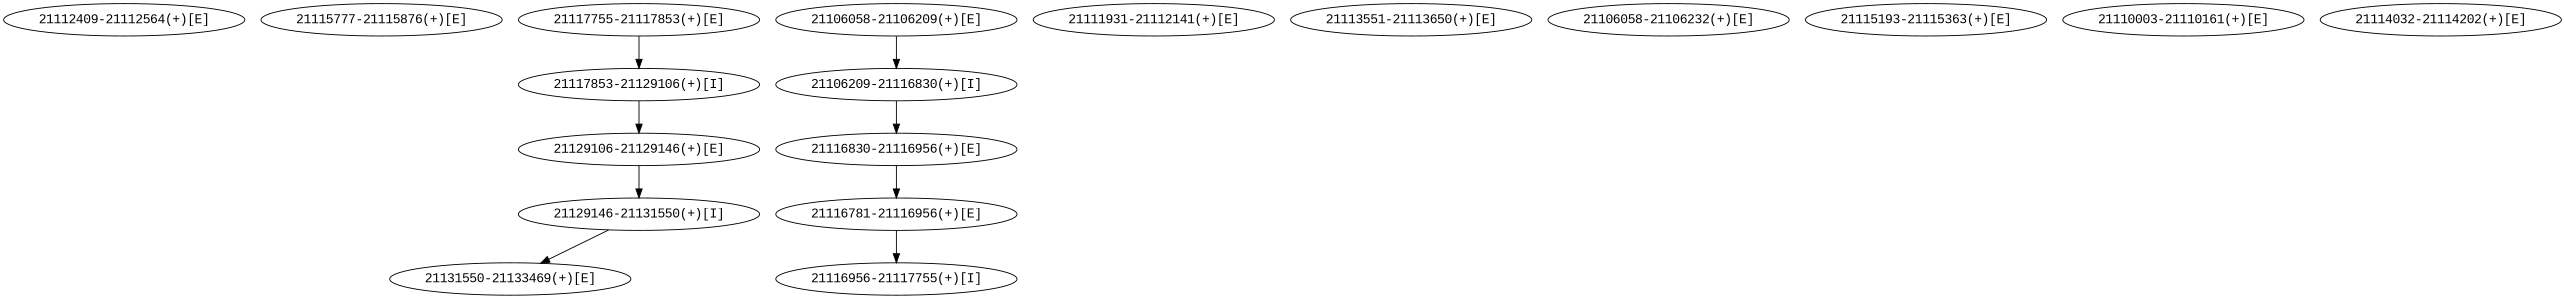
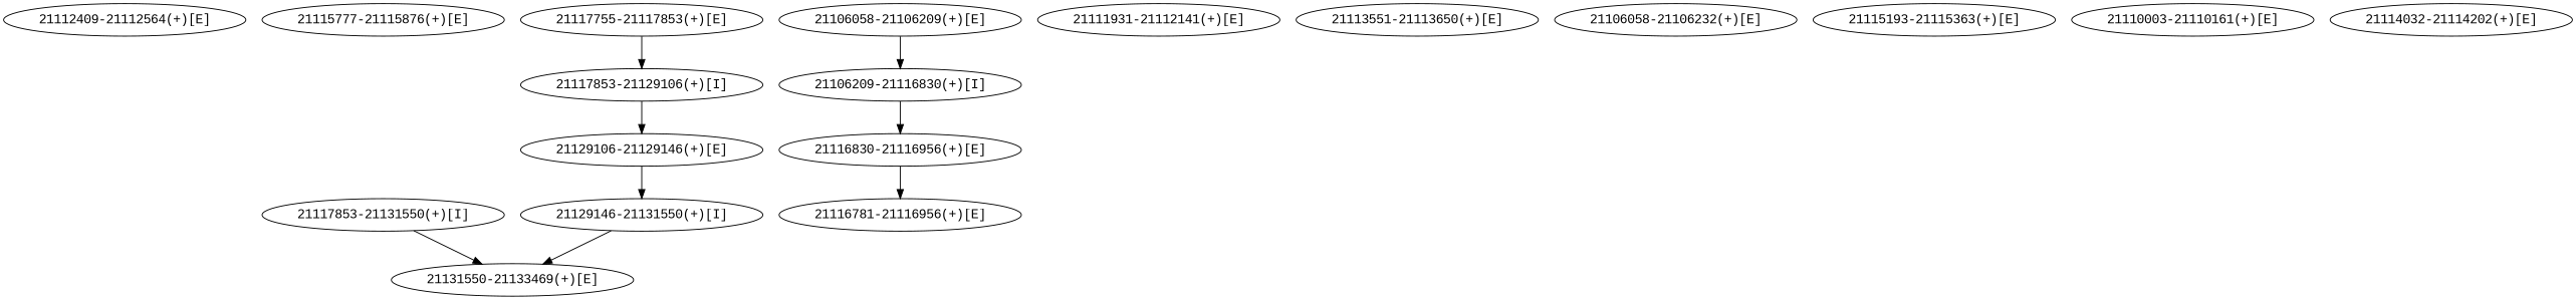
  strict digraph {
    fontname="Liberation Mono"
    node [fontname="Liberation Mono" ids="VCAP_SHSCRAMBLE.715487.1"]
    edge [fontname="Liberation Mono"]
    "21112409-21112564(+)[E]" [ids="LNCAP_SHEZH2.272797.1.1"]
    "21115777-21115876(+)[E]" [ids="LNCAP_SHEZH2.272805.1.1"]
+   "21117853-21131550(+)[I]" [ids="LNCAP_SHEZH2.272839.1,LNCAP_SHSCRAMBLE.711479.1,VCAP_SHEZH2.690427.1"]
    "21131550-21133469(+)[E]" [ids="LNCAP_SHEZH2.272839.1.3,LNCAP_SHSCRAMBLE.711479.1.3,VCAP_SHEZH2.690427.1.2,VCAP_SHSCRAMBLE.715487.1.3"]
    "21129106-21129146(+)[E]" [ids="VCAP_SHSCRAMBLE.715487.1.2"]
    "21117853-21129106(+)[I]"
    "21129146-21131550(+)[I]"
    "21106058-21106209(+)[E]" [ids="LNCAP_SHSCRAMBLE.711477.1.1,LNCAP_SHSCRAMBLE.711477.2.1,VCAP_SHSCRAMBLE.715467.1.1"]
    "21106209-21116830(+)[I]" [ids="LNCAP_SHSCRAMBLE.711477.2"]
    "21116830-21116956(+)[E]" [ids="LNCAP_SHSCRAMBLE.711477.2.2,LNCAP_SHSCRAMBLE.711479.1.1,VCAP_SHSCRAMBLE.715471.1.1"]
    "21111931-21112141(+)[E]" [ids="LNCAP_SHEZH2.272795.1.1"]
    "21116781-21116956(+)[E]" [ids="LNCAP_SHEZH2.272839.1.1,LNCAP_SHSCRAMBLE.711479.1.1,VCAP_SHSCRAMBLE.715471.1.1"]
-   "21116956-21117755(+)[I]" [ids="LNCAP_SHEZH2.272839.1,LNCAP_SHSCRAMBLE.711479.1"]
    "21113551-21113650(+)[E]" [ids="LNCAP_SHEZH2.272799.1.1"]
    "21106058-21106232(+)[E]" [ids="LNCAP_SHEZH2.272789.1.1,LNCAP_SHSCRAMBLE.711477.1.1,VCAP_SHSCRAMBLE.715467.1.1"]
    "21115193-21115363(+)[E]" [ids="LNCAP_SHEZH2.272803.1.1"]
    "21117755-21117853(+)[E]" [ids="LNCAP_SHEZH2.272839.1.2,LNCAP_SHSCRAMBLE.711479.1.2,VCAP_SHEZH2.690427.1.1,VCAP_SHSCRAMBLE.715487.1.1"]
    "21110003-21110161(+)[E]" [ids="LNCAP_SHEZH2.272791.1.1"]
    "21114032-21114202(+)[E]" [ids="LNCAP_SHEZH2.272801.1.1"]
+   "21117853-21131550(+)[I]" -> "21131550-21133469(+)[E]"
    "21129106-21129146(+)[E]" -> "21129146-21131550(+)[I]"
    "21117853-21129106(+)[I]" -> "21129106-21129146(+)[E]"
    "21129146-21131550(+)[I]" -> "21131550-21133469(+)[E]"
    "21106058-21106209(+)[E]" -> "21106209-21116830(+)[I]"
    "21106209-21116830(+)[I]" -> "21116830-21116956(+)[E]"
    "21116830-21116956(+)[E]" -> "21116781-21116956(+)[E]"
-   "21116781-21116956(+)[E]" -> "21116956-21117755(+)[I]"
    "21117755-21117853(+)[E]" -> "21117853-21129106(+)[I]"
  }
